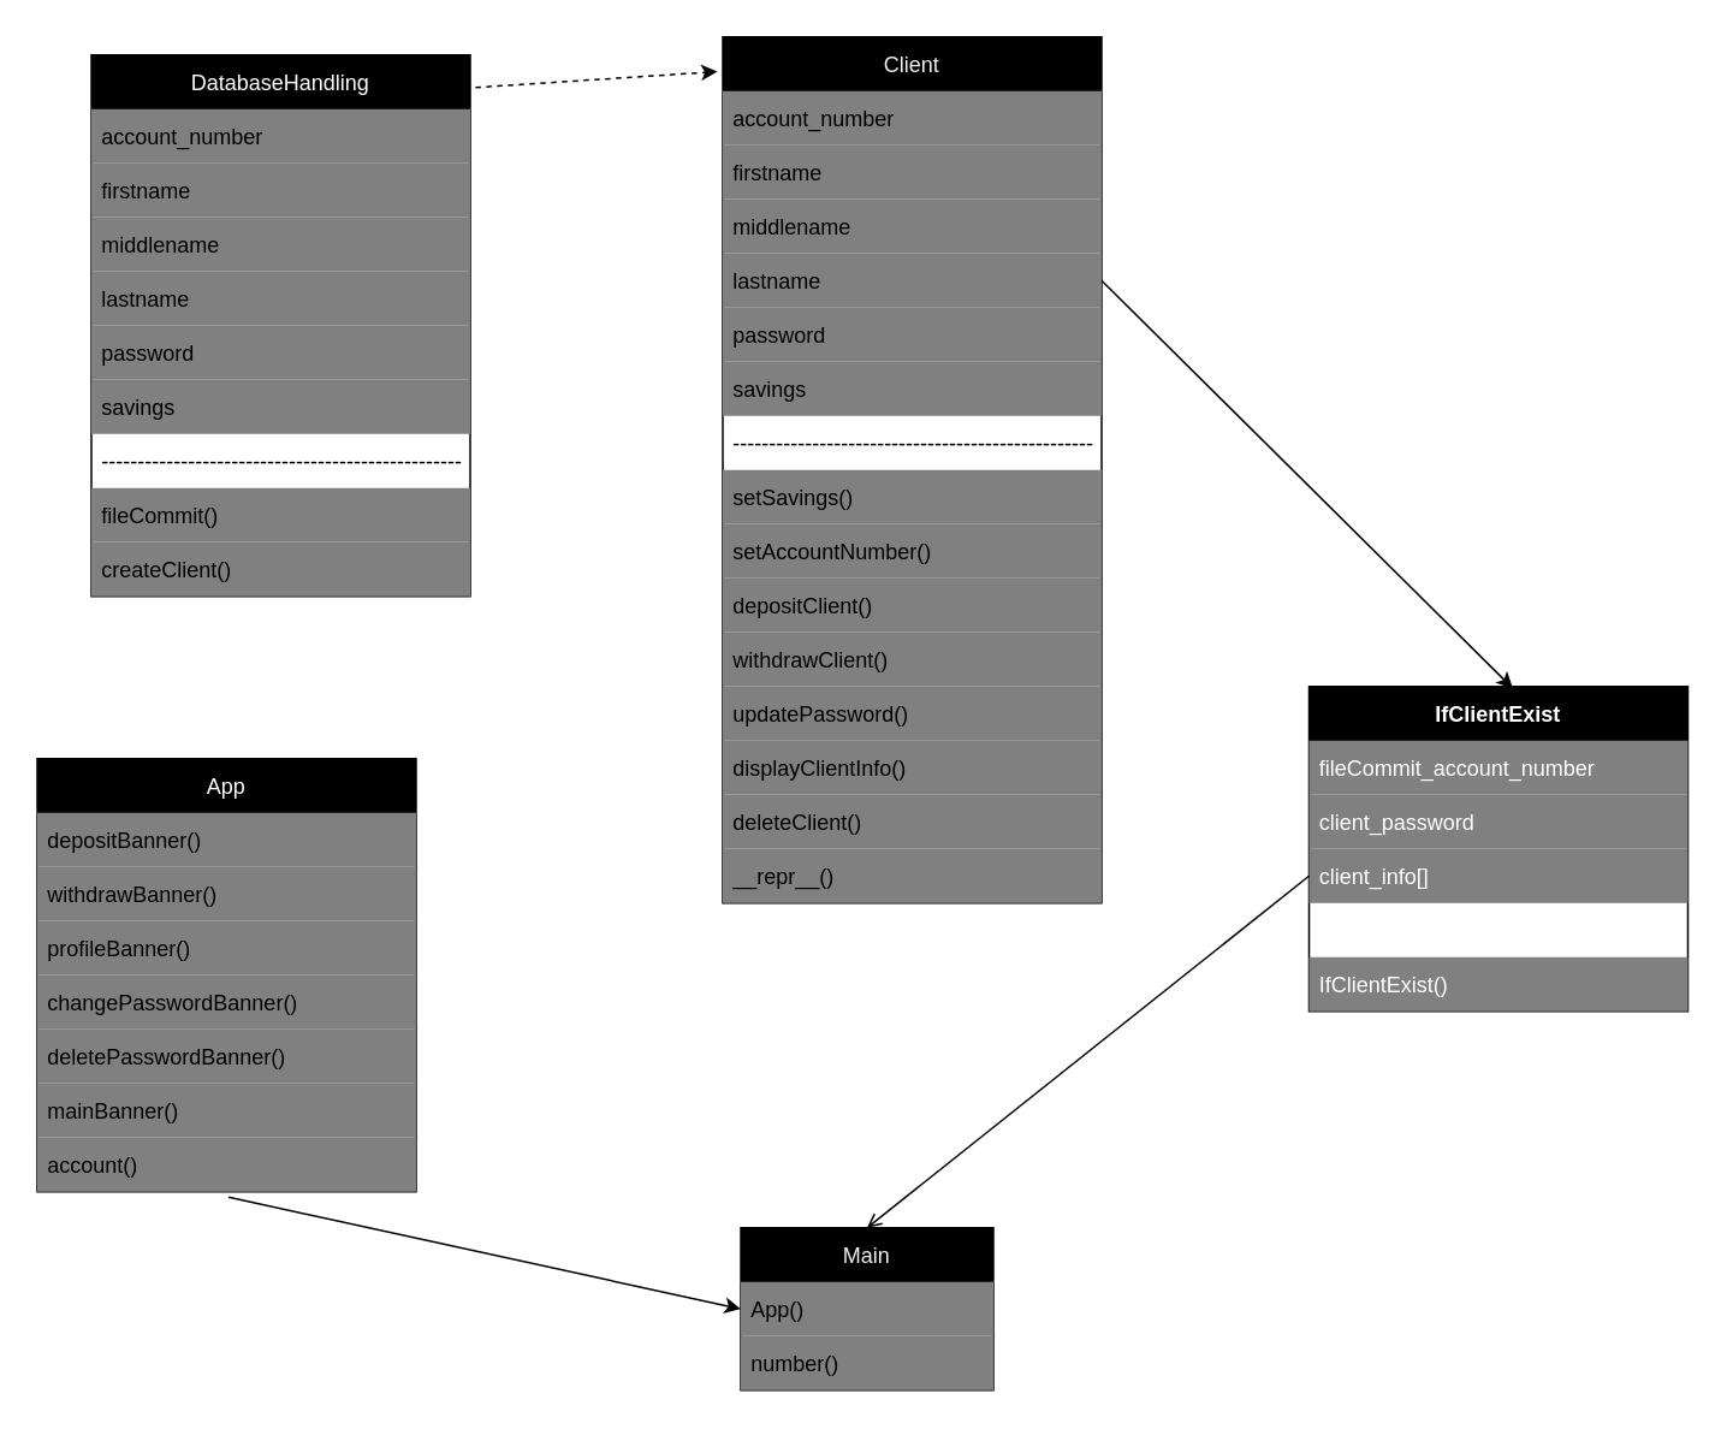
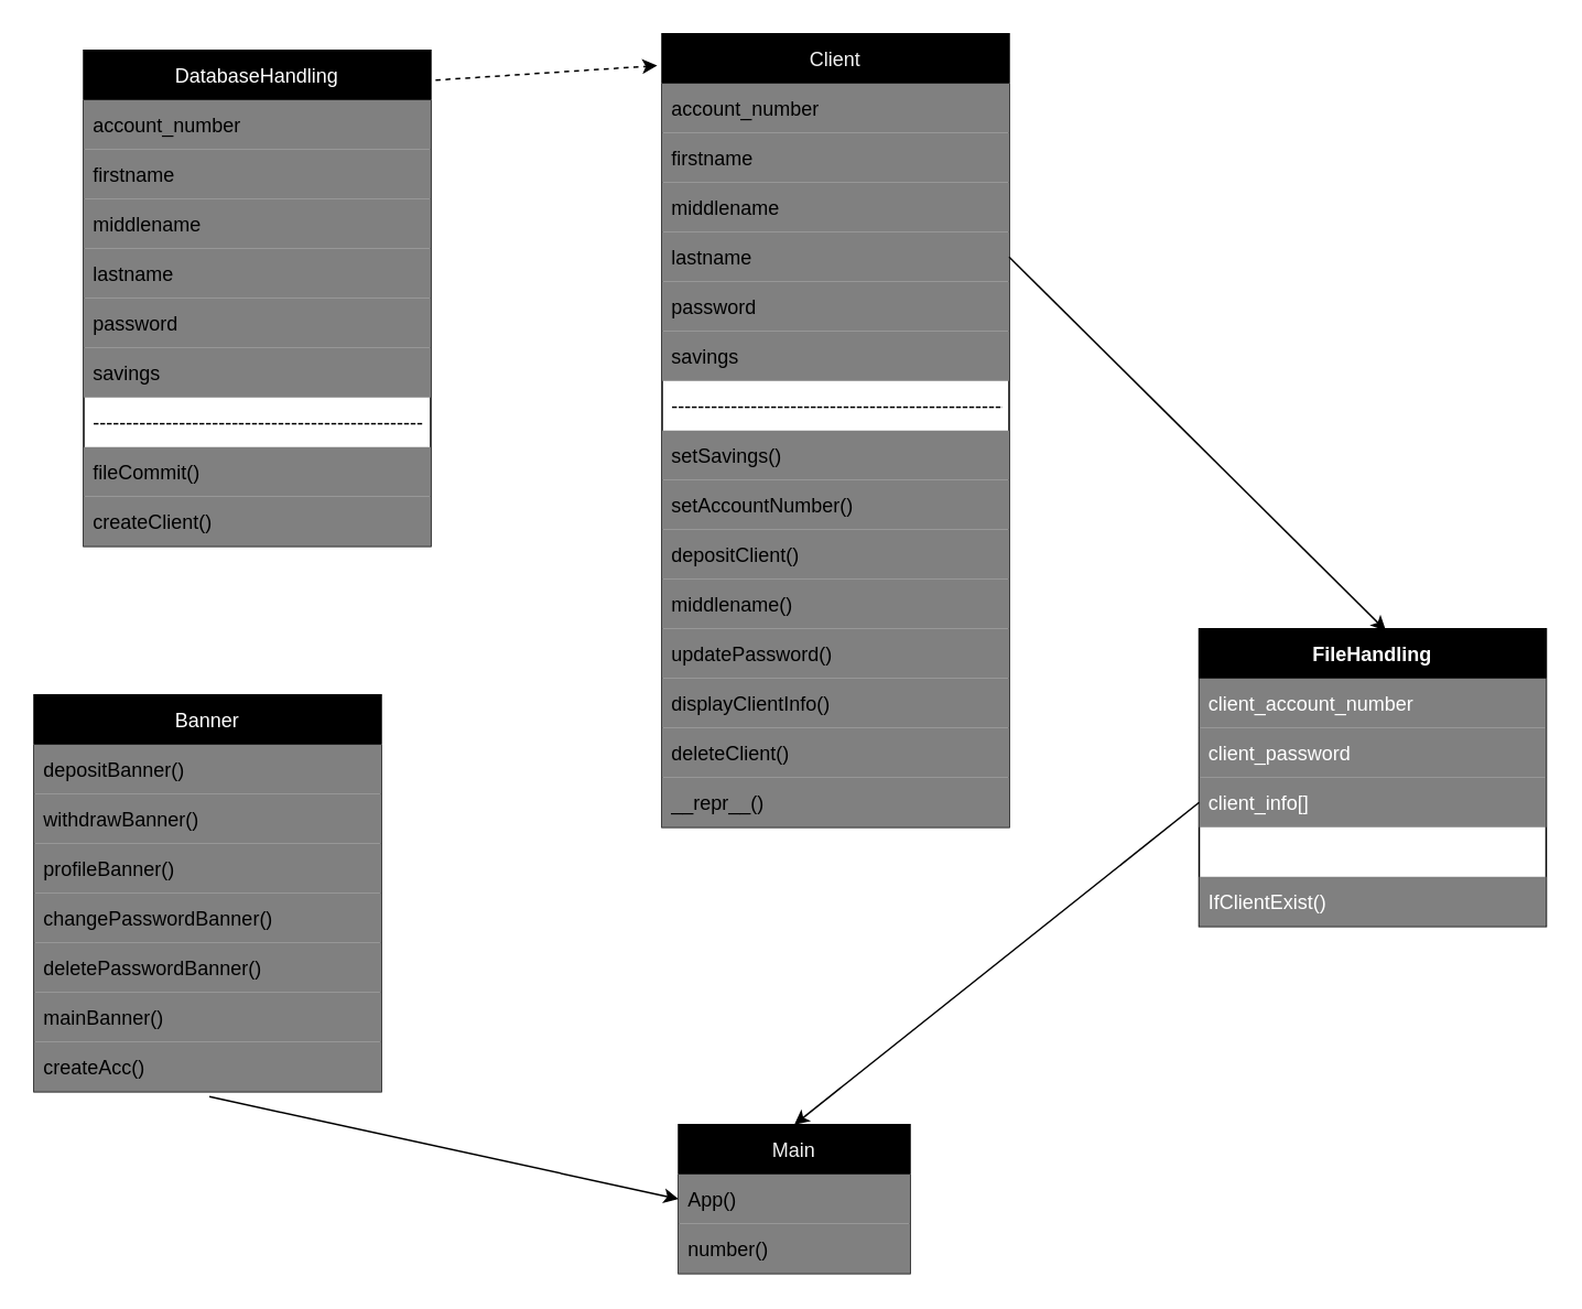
  <mxCell id="0" />
  <mxCell id="1" parent="0" />
  <mxCell id="2" value="Client" style="swimlane;fontStyle=0;childLayout=stackLayout;horizontal=1;startSize=30;horizontalStack=0;resizeParent=1;resizeParentMax=0;resizeLast=0;collapsible=1;marginBottom=0;fillColor=#000000;fontColor=#F0F0F0;" parent="1" vertex="1"><mxGeometry x="400" y="20" width="210" height="480" as="geometry" /></mxCell>
  <mxCell id="3" value="account_number" style="text;strokeColor=none;fillColor=#808080;align=left;verticalAlign=middle;spacingLeft=4;spacingRight=4;overflow=hidden;points=[[0,0.5],[1,0.5]];portConstraint=eastwest;rotatable=0;dashed=1;" parent="2" vertex="1"><mxGeometry y="30" width="210" height="30" as="geometry" /></mxCell>
  <mxCell id="4" value="firstname" style="text;strokeColor=none;fillColor=#808080;align=left;verticalAlign=middle;spacingLeft=4;spacingRight=4;overflow=hidden;points=[[0,0.5],[1,0.5]];portConstraint=eastwest;rotatable=0;dashed=1;" parent="2" vertex="1"><mxGeometry y="60" width="210" height="30" as="geometry" /></mxCell>
  <mxCell id="5" value="middlename" style="text;strokeColor=none;fillColor=#808080;align=left;verticalAlign=middle;spacingLeft=4;spacingRight=4;overflow=hidden;points=[[0,0.5],[1,0.5]];portConstraint=eastwest;rotatable=0;dashed=1;" parent="2" vertex="1"><mxGeometry y="90" width="210" height="30" as="geometry" /></mxCell>
  <mxCell id="6" value="lastname" style="text;strokeColor=none;fillColor=#808080;align=left;verticalAlign=middle;spacingLeft=4;spacingRight=4;overflow=hidden;points=[[0,0.5],[1,0.5]];portConstraint=eastwest;rotatable=0;dashed=1;" vertex="1" parent="2"><mxGeometry y="120" width="210" height="30" as="geometry" /></mxCell>
  <mxCell id="7" value="password" style="text;strokeColor=none;fillColor=#808080;align=left;verticalAlign=middle;spacingLeft=4;spacingRight=4;overflow=hidden;points=[[0,0.5],[1,0.5]];portConstraint=eastwest;rotatable=0;dashed=1;" vertex="1" parent="2"><mxGeometry y="150" width="210" height="30" as="geometry" /></mxCell>
  <mxCell id="8" value="savings" style="text;strokeColor=none;fillColor=#808080;align=left;verticalAlign=middle;spacingLeft=4;spacingRight=4;overflow=hidden;points=[[0,0.5],[1,0.5]];portConstraint=eastwest;rotatable=0;dashed=1;" vertex="1" parent="2"><mxGeometry y="180" width="210" height="30" as="geometry" /></mxCell>
  <mxCell id="9" value="---------------------------------------------------" style="text;strokeColor=none;fillColor=none;align=left;verticalAlign=middle;spacingLeft=4;spacingRight=4;overflow=hidden;points=[[0,0.5],[1,0.5]];portConstraint=eastwest;rotatable=0;dashed=1;" parent="2" vertex="1"><mxGeometry y="210" width="210" height="30" as="geometry" /></mxCell>
  <mxCell id="10" value="setSavings()" style="text;strokeColor=none;fillColor=#808080;align=left;verticalAlign=middle;spacingLeft=4;spacingRight=4;overflow=hidden;points=[[0,0.5],[1,0.5]];portConstraint=eastwest;rotatable=0;dashed=1;" parent="2" vertex="1"><mxGeometry y="240" width="210" height="30" as="geometry" /></mxCell>
  <mxCell id="11" value="setAccountNumber()" style="text;strokeColor=none;fillColor=#808080;align=left;verticalAlign=middle;spacingLeft=4;spacingRight=4;overflow=hidden;points=[[0,0.5],[1,0.5]];portConstraint=eastwest;rotatable=0;dashed=1;" parent="2" vertex="1"><mxGeometry y="270" width="210" height="30" as="geometry" /></mxCell>
  <mxCell id="12" value="depositClient()" style="text;strokeColor=none;fillColor=#808080;align=left;verticalAlign=middle;spacingLeft=4;spacingRight=4;overflow=hidden;points=[[0,0.5],[1,0.5]];portConstraint=eastwest;rotatable=0;dashed=1;" parent="2" vertex="1"><mxGeometry y="300" width="210" height="30" as="geometry" /></mxCell>
- <mxCell id="13" value="withdrawClient()" style="text;strokeColor=none;fillColor=#808080;align=left;verticalAlign=middle;spacingLeft=4;spacingRight=4;overflow=hidden;points=[[0,0.5],[1,0.5]];portConstraint=eastwest;rotatable=0;dashed=1;" parent="2" vertex="1"><mxGeometry y="330" width="210" height="30" as="geometry" /></mxCell>
+ <mxCell id="13" value="middlename()" style="text;strokeColor=none;fillColor=#808080;align=left;verticalAlign=middle;spacingLeft=4;spacingRight=4;overflow=hidden;points=[[0,0.5],[1,0.5]];portConstraint=eastwest;rotatable=0;dashed=1;" parent="2" vertex="1"><mxGeometry y="330" width="210" height="30" as="geometry" /></mxCell>
  <mxCell id="14" value="updatePassword()" style="text;strokeColor=none;fillColor=#808080;align=left;verticalAlign=middle;spacingLeft=4;spacingRight=4;overflow=hidden;points=[[0,0.5],[1,0.5]];portConstraint=eastwest;rotatable=0;dashed=1;" parent="2" vertex="1"><mxGeometry y="360" width="210" height="30" as="geometry" /></mxCell>
  <mxCell id="15" value="displayClientInfo()" style="text;strokeColor=none;fillColor=#808080;align=left;verticalAlign=middle;spacingLeft=4;spacingRight=4;overflow=hidden;points=[[0,0.5],[1,0.5]];portConstraint=eastwest;rotatable=0;dashed=1;" parent="2" vertex="1"><mxGeometry y="390" width="210" height="30" as="geometry" /></mxCell>
  <mxCell id="16" value="deleteClient()" style="text;strokeColor=none;fillColor=#808080;align=left;verticalAlign=middle;spacingLeft=4;spacingRight=4;overflow=hidden;points=[[0,0.5],[1,0.5]];portConstraint=eastwest;rotatable=0;dashed=1;" vertex="1" parent="2"><mxGeometry y="420" width="210" height="30" as="geometry" /></mxCell>
  <mxCell id="17" value="__repr__()" style="text;strokeColor=none;fillColor=#808080;align=left;verticalAlign=middle;spacingLeft=4;spacingRight=4;overflow=hidden;points=[[0,0.5],[1,0.5]];portConstraint=eastwest;rotatable=0;dashed=1;" vertex="1" parent="2"><mxGeometry y="450" width="210" height="30" as="geometry" /></mxCell>
  <mxCell id="18" value="DatabaseHandling" style="swimlane;fontStyle=0;childLayout=stackLayout;horizontal=1;startSize=30;horizontalStack=0;resizeParent=1;resizeParentMax=0;resizeLast=0;collapsible=1;marginBottom=0;fillColor=#000000;fontColor=#FFFFFF;" parent="1" vertex="1"><mxGeometry x="50" y="30" width="210" height="300" as="geometry" /></mxCell>
  <mxCell id="19" value="account_number" style="text;strokeColor=none;fillColor=#808080;align=left;verticalAlign=middle;spacingLeft=4;spacingRight=4;overflow=hidden;points=[[0,0.5],[1,0.5]];portConstraint=eastwest;rotatable=0;" parent="18" vertex="1"><mxGeometry y="30" width="210" height="30" as="geometry" /></mxCell>
  <mxCell id="20" value="firstname" style="text;strokeColor=none;fillColor=#808080;align=left;verticalAlign=middle;spacingLeft=4;spacingRight=4;overflow=hidden;points=[[0,0.5],[1,0.5]];portConstraint=eastwest;rotatable=0;" parent="18" vertex="1"><mxGeometry y="60" width="210" height="30" as="geometry" /></mxCell>
  <mxCell id="21" value="middlename" style="text;strokeColor=none;fillColor=#808080;align=left;verticalAlign=middle;spacingLeft=4;spacingRight=4;overflow=hidden;points=[[0,0.5],[1,0.5]];portConstraint=eastwest;rotatable=0;" vertex="1" parent="18"><mxGeometry y="90" width="210" height="30" as="geometry" /></mxCell>
  <mxCell id="22" value="lastname" style="text;strokeColor=none;fillColor=#808080;align=left;verticalAlign=middle;spacingLeft=4;spacingRight=4;overflow=hidden;points=[[0,0.5],[1,0.5]];portConstraint=eastwest;rotatable=0;" vertex="1" parent="18"><mxGeometry y="120" width="210" height="30" as="geometry" /></mxCell>
  <mxCell id="23" value="password" style="text;strokeColor=none;fillColor=#808080;align=left;verticalAlign=middle;spacingLeft=4;spacingRight=4;overflow=hidden;points=[[0,0.5],[1,0.5]];portConstraint=eastwest;rotatable=0;" vertex="1" parent="18"><mxGeometry y="150" width="210" height="30" as="geometry" /></mxCell>
  <mxCell id="24" value="savings" style="text;strokeColor=none;fillColor=#808080;align=left;verticalAlign=middle;spacingLeft=4;spacingRight=4;overflow=hidden;points=[[0,0.5],[1,0.5]];portConstraint=eastwest;rotatable=0;fontStyle=0" vertex="1" parent="18"><mxGeometry y="180" width="210" height="30" as="geometry" /></mxCell>
  <mxCell id="25" value="--------------------------------------------------" style="text;strokeColor=none;fillColor=none;align=left;verticalAlign=middle;spacingLeft=4;spacingRight=4;overflow=hidden;points=[[0,0.5],[1,0.5]];portConstraint=eastwest;rotatable=0;" parent="18" vertex="1"><mxGeometry y="210" width="210" height="30" as="geometry" /></mxCell>
  <mxCell id="26" value="fileCommit()" style="text;strokeColor=none;fillColor=#808080;align=left;verticalAlign=middle;spacingLeft=4;spacingRight=4;overflow=hidden;points=[[0,0.5],[1,0.5]];portConstraint=eastwest;rotatable=0;" vertex="1" parent="18"><mxGeometry y="240" width="210" height="30" as="geometry" /></mxCell>
  <mxCell id="27" value="createClient()" style="text;strokeColor=none;fillColor=#808080;align=left;verticalAlign=middle;spacingLeft=4;spacingRight=4;overflow=hidden;points=[[0,0.5],[1,0.5]];portConstraint=eastwest;rotatable=0;" vertex="1" parent="18"><mxGeometry y="270" width="210" height="30" as="geometry" /></mxCell>
- <mxCell id="28" value="IfClientExist" style="swimlane;fontStyle=1;childLayout=stackLayout;horizontal=1;startSize=30;horizontalStack=0;resizeParent=1;resizeParentMax=0;resizeLast=0;collapsible=1;marginBottom=0;fontColor=#FFFFFF;fillColor=#000000;" parent="1" vertex="1"><mxGeometry x="725" y="380" width="210" height="180" as="geometry" /></mxCell>
- <mxCell id="29" value="fileCommit_account_number" style="text;strokeColor=none;fillColor=#808080;align=left;verticalAlign=middle;spacingLeft=4;spacingRight=4;overflow=hidden;points=[[0,0.5],[1,0.5]];portConstraint=eastwest;rotatable=0;fontColor=#FFFFFF;" parent="28" vertex="1"><mxGeometry y="30" width="210" height="30" as="geometry" /></mxCell>
+ <mxCell id="28" value="FileHandling" style="swimlane;fontStyle=1;childLayout=stackLayout;horizontal=1;startSize=30;horizontalStack=0;resizeParent=1;resizeParentMax=0;resizeLast=0;collapsible=1;marginBottom=0;fontColor=#FFFFFF;fillColor=#000000;" parent="1" vertex="1"><mxGeometry x="725" y="380" width="210" height="180" as="geometry" /></mxCell>
+ <mxCell id="29" value="client_account_number" style="text;strokeColor=none;fillColor=#808080;align=left;verticalAlign=middle;spacingLeft=4;spacingRight=4;overflow=hidden;points=[[0,0.5],[1,0.5]];portConstraint=eastwest;rotatable=0;fontColor=#FFFFFF;" parent="28" vertex="1"><mxGeometry y="30" width="210" height="30" as="geometry" /></mxCell>
  <mxCell id="30" value="client_password" style="text;strokeColor=none;fillColor=#808080;align=left;verticalAlign=middle;spacingLeft=4;spacingRight=4;overflow=hidden;points=[[0,0.5],[1,0.5]];portConstraint=eastwest;rotatable=0;fontColor=#FFFFFF;" vertex="1" parent="28"><mxGeometry y="60" width="210" height="30" as="geometry" /></mxCell>
  <mxCell id="31" value="client_info[]" style="text;strokeColor=none;fillColor=#808080;align=left;verticalAlign=middle;spacingLeft=4;spacingRight=4;overflow=hidden;points=[[0,0.5],[1,0.5]];portConstraint=eastwest;rotatable=0;fontColor=#FFFFFF;" parent="28" vertex="1"><mxGeometry y="90" width="210" height="30" as="geometry" /></mxCell>
  <mxCell id="32" value="--------------------------------------------------" style="text;strokeColor=none;fillColor=none;align=left;verticalAlign=middle;spacingLeft=4;spacingRight=4;overflow=hidden;points=[[0,0.5],[1,0.5]];portConstraint=eastwest;rotatable=0;fontColor=#FFFFFF;" parent="28" vertex="1"><mxGeometry y="120" width="210" height="30" as="geometry" /></mxCell>
  <mxCell id="33" value="IfClientExist()" style="text;strokeColor=none;fillColor=#808080;align=left;verticalAlign=middle;spacingLeft=4;spacingRight=4;overflow=hidden;points=[[0,0.5],[1,0.5]];portConstraint=eastwest;rotatable=0;fontColor=#FFFFFF;" vertex="1" parent="28"><mxGeometry y="150" width="210" height="30" as="geometry" /></mxCell>
- <mxCell id="34" value="App" style="swimlane;fontStyle=0;childLayout=stackLayout;horizontal=1;startSize=30;horizontalStack=0;resizeParent=1;resizeParentMax=0;resizeLast=0;collapsible=1;marginBottom=0;fillColor=#000000;fontColor=#FFFFFF;" vertex="1" parent="1"><mxGeometry x="20" y="420" width="210" height="240" as="geometry" /></mxCell>
+ <mxCell id="34" value="Banner" style="swimlane;fontStyle=0;childLayout=stackLayout;horizontal=1;startSize=30;horizontalStack=0;resizeParent=1;resizeParentMax=0;resizeLast=0;collapsible=1;marginBottom=0;fillColor=#000000;fontColor=#FFFFFF;" vertex="1" parent="1"><mxGeometry x="20" y="420" width="210" height="240" as="geometry" /></mxCell>
  <mxCell id="35" value="depositBanner()" style="text;strokeColor=none;fillColor=#808080;align=left;verticalAlign=middle;spacingLeft=4;spacingRight=4;overflow=hidden;points=[[0,0.5],[1,0.5]];portConstraint=eastwest;rotatable=0;" vertex="1" parent="34"><mxGeometry y="30" width="210" height="30" as="geometry" /></mxCell>
  <mxCell id="36" value="withdrawBanner()" style="text;strokeColor=none;fillColor=#808080;align=left;verticalAlign=middle;spacingLeft=4;spacingRight=4;overflow=hidden;points=[[0,0.5],[1,0.5]];portConstraint=eastwest;rotatable=0;" vertex="1" parent="34"><mxGeometry y="60" width="210" height="30" as="geometry" /></mxCell>
  <mxCell id="37" value="profileBanner()" style="text;strokeColor=none;fillColor=#808080;align=left;verticalAlign=middle;spacingLeft=4;spacingRight=4;overflow=hidden;points=[[0,0.5],[1,0.5]];portConstraint=eastwest;rotatable=0;" vertex="1" parent="34"><mxGeometry y="90" width="210" height="30" as="geometry" /></mxCell>
  <mxCell id="38" value="changePasswordBanner()" style="text;strokeColor=none;fillColor=#808080;align=left;verticalAlign=middle;spacingLeft=4;spacingRight=4;overflow=hidden;points=[[0,0.5],[1,0.5]];portConstraint=eastwest;rotatable=0;" vertex="1" parent="34"><mxGeometry y="120" width="210" height="30" as="geometry" /></mxCell>
  <mxCell id="39" value="deletePasswordBanner()" style="text;strokeColor=none;fillColor=#808080;align=left;verticalAlign=middle;spacingLeft=4;spacingRight=4;overflow=hidden;points=[[0,0.5],[1,0.5]];portConstraint=eastwest;rotatable=0;" vertex="1" parent="34"><mxGeometry y="150" width="210" height="30" as="geometry" /></mxCell>
  <mxCell id="40" value="mainBanner()" style="text;strokeColor=none;fillColor=#808080;align=left;verticalAlign=middle;spacingLeft=4;spacingRight=4;overflow=hidden;points=[[0,0.5],[1,0.5]];portConstraint=eastwest;rotatable=0;" vertex="1" parent="34"><mxGeometry y="180" width="210" height="30" as="geometry" /></mxCell>
- <mxCell id="41" value="account()" style="text;strokeColor=none;fillColor=#808080;align=left;verticalAlign=middle;spacingLeft=4;spacingRight=4;overflow=hidden;points=[[0,0.5],[1,0.5]];portConstraint=eastwest;rotatable=0;" vertex="1" parent="34"><mxGeometry y="210" width="210" height="30" as="geometry" /></mxCell>
+ <mxCell id="41" value="createAcc()" style="text;strokeColor=none;fillColor=#808080;align=left;verticalAlign=middle;spacingLeft=4;spacingRight=4;overflow=hidden;points=[[0,0.5],[1,0.5]];portConstraint=eastwest;rotatable=0;" vertex="1" parent="34"><mxGeometry y="210" width="210" height="30" as="geometry" /></mxCell>
  <mxCell id="42" value="Main" style="swimlane;fontStyle=0;childLayout=stackLayout;horizontal=1;startSize=30;horizontalStack=0;resizeParent=1;resizeParentMax=0;resizeLast=0;collapsible=1;marginBottom=0;fillColor=#000000;fontColor=#F0F0F0;" vertex="1" parent="1"><mxGeometry x="410" y="680" width="140" height="90" as="geometry" /></mxCell>
  <mxCell id="43" value="App()" style="text;strokeColor=none;fillColor=#808080;align=left;verticalAlign=middle;spacingLeft=4;spacingRight=4;overflow=hidden;points=[[0,0.5],[1,0.5]];portConstraint=eastwest;rotatable=0;" vertex="1" parent="42"><mxGeometry y="30" width="140" height="30" as="geometry" /></mxCell>
  <mxCell id="44" value="number()" style="text;strokeColor=none;fillColor=#808080;align=left;verticalAlign=middle;spacingLeft=4;spacingRight=4;overflow=hidden;points=[[0,0.5],[1,0.5]];portConstraint=eastwest;rotatable=0;" vertex="1" parent="42"><mxGeometry y="60" width="140" height="30" as="geometry" /></mxCell>
  <mxCell id="45" value="" style="endArrow=classic;html=1;entryX=0;entryY=0.5;entryDx=0;entryDy=0;exitX=0.505;exitY=1.1;exitDx=0;exitDy=0;exitPerimeter=0;" edge="1" parent="1" source="41" target="43"><mxGeometry width="50" height="50" relative="1" as="geometry"><mxPoint x="164" y="670" as="sourcePoint" /><mxPoint x="490" y="500" as="targetPoint" /></mxGeometry></mxCell>
  <mxCell id="46" value="" style="endArrow=classic;html=1;exitX=1.014;exitY=0.06;exitDx=0;exitDy=0;exitPerimeter=0;entryX=-0.014;entryY=0.04;entryDx=0;entryDy=0;entryPerimeter=0;dashed=1;" edge="1" parent="1" source="18" target="2"><mxGeometry width="50" height="50" relative="1" as="geometry"><mxPoint x="490" y="250" as="sourcePoint" /><mxPoint x="540" y="200" as="targetPoint" /></mxGeometry></mxCell>
  <mxCell id="47" value="" style="endArrow=classic;html=1;exitX=1;exitY=0.5;exitDx=0;exitDy=0;entryX=0.538;entryY=0.006;entryDx=0;entryDy=0;entryPerimeter=0;" edge="1" parent="1" source="6" target="28"><mxGeometry width="50" height="50" relative="1" as="geometry"><mxPoint x="490" y="350" as="sourcePoint" /><mxPoint x="540" y="300" as="targetPoint" /></mxGeometry></mxCell>
- <mxCell id="48" value="" style="endArrow=open;html=1;entryX=0.5;entryY=0;entryDx=0;entryDy=0;exitX=0;exitY=0.5;exitDx=0;exitDy=0;" edge="1" parent="1" source="31" target="42"><mxGeometry width="50" height="50" relative="1" as="geometry"><mxPoint x="490" y="550" as="sourcePoint" /><mxPoint x="540" y="500" as="targetPoint" /></mxGeometry></mxCell>
+ <mxCell id="48" value="" style="endArrow=classic;html=1;entryX=0.5;entryY=0;entryDx=0;entryDy=0;exitX=0;exitY=0.5;exitDx=0;exitDy=0;" edge="1" parent="1" source="31" target="42"><mxGeometry width="50" height="50" relative="1" as="geometry"><mxPoint x="490" y="550" as="sourcePoint" /><mxPoint x="540" y="500" as="targetPoint" /></mxGeometry></mxCell>
